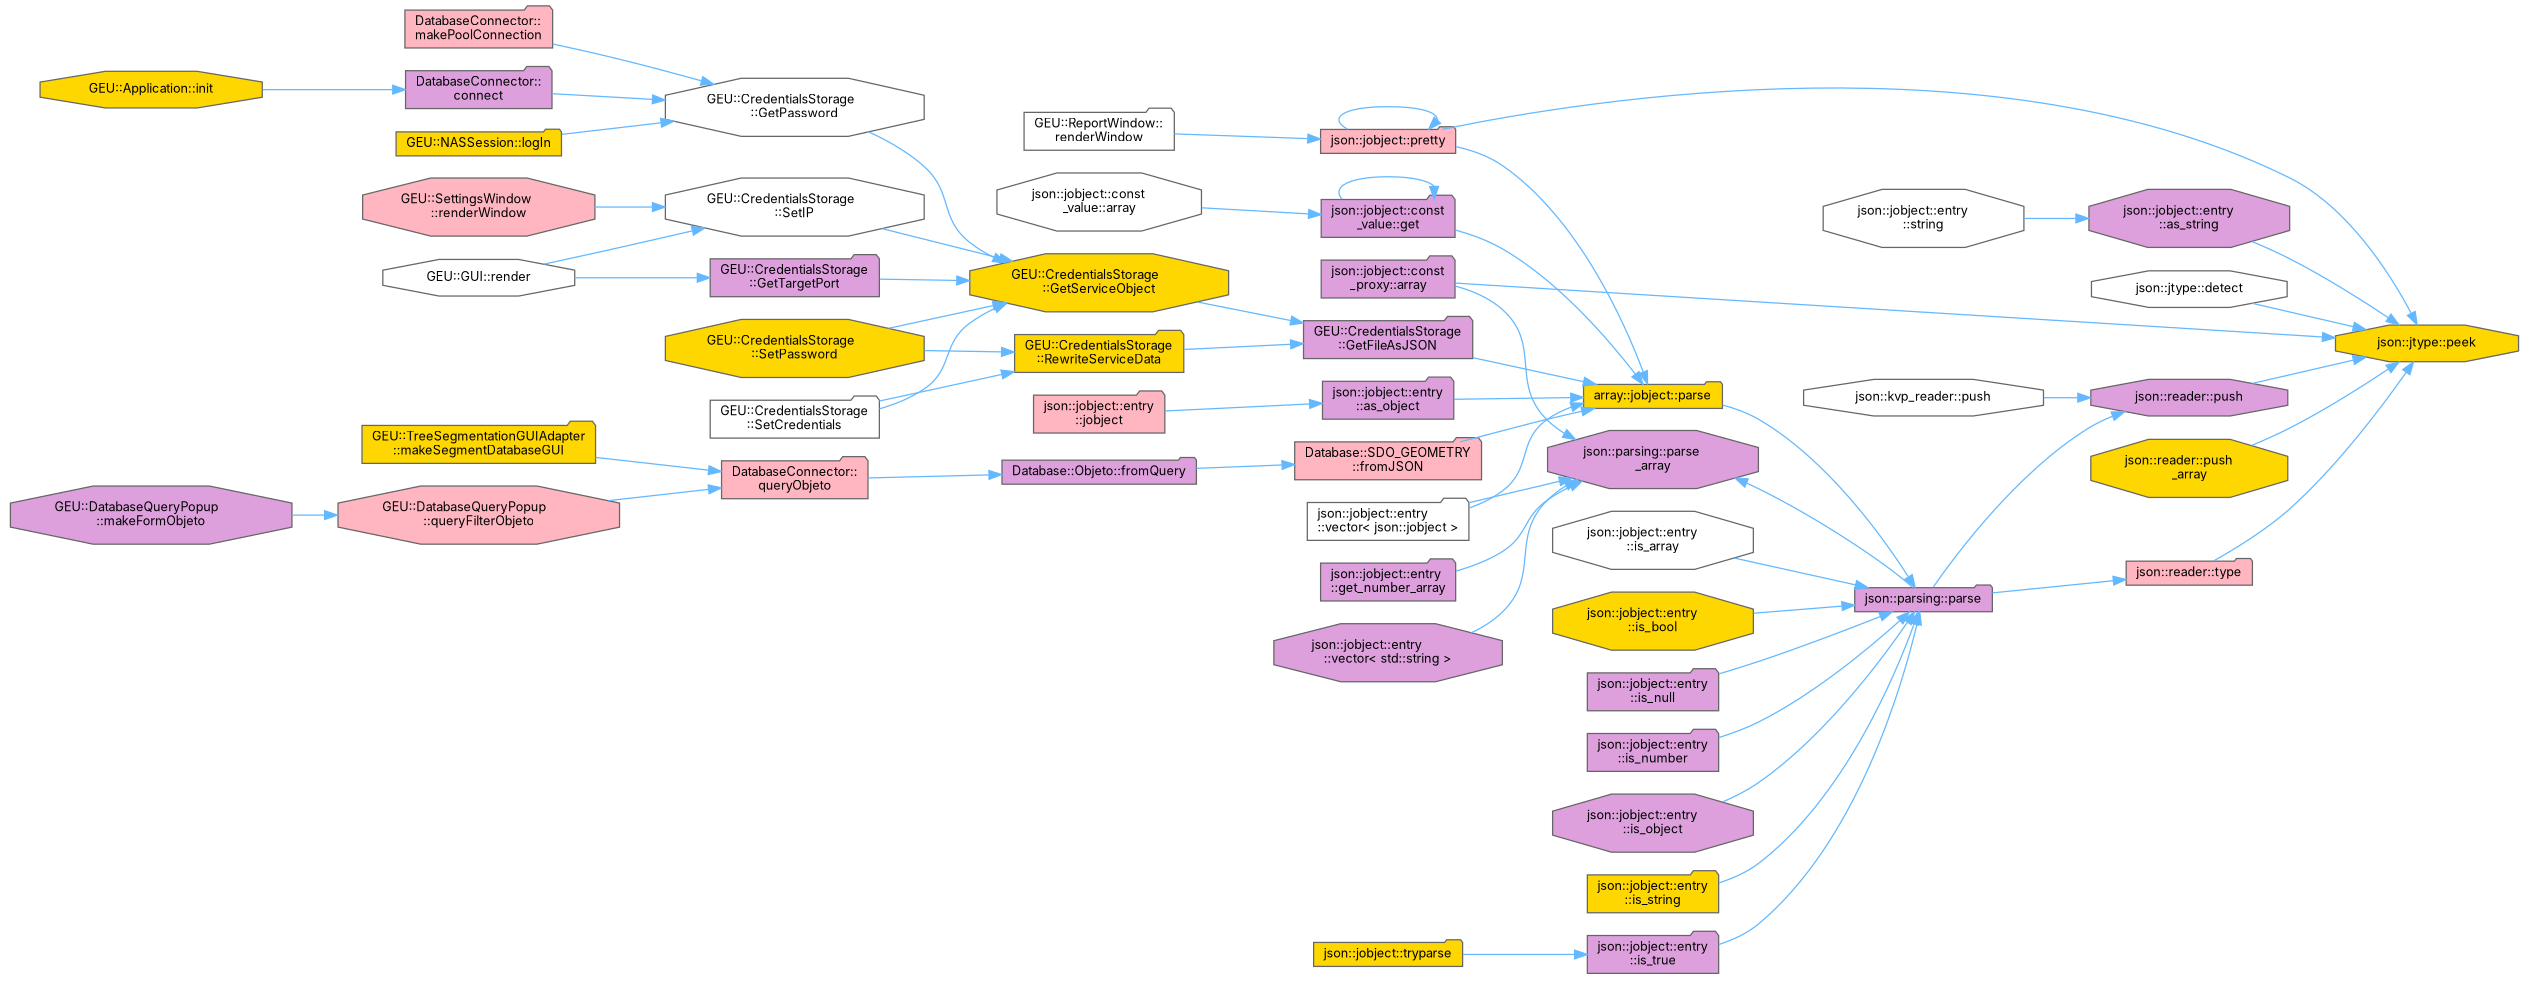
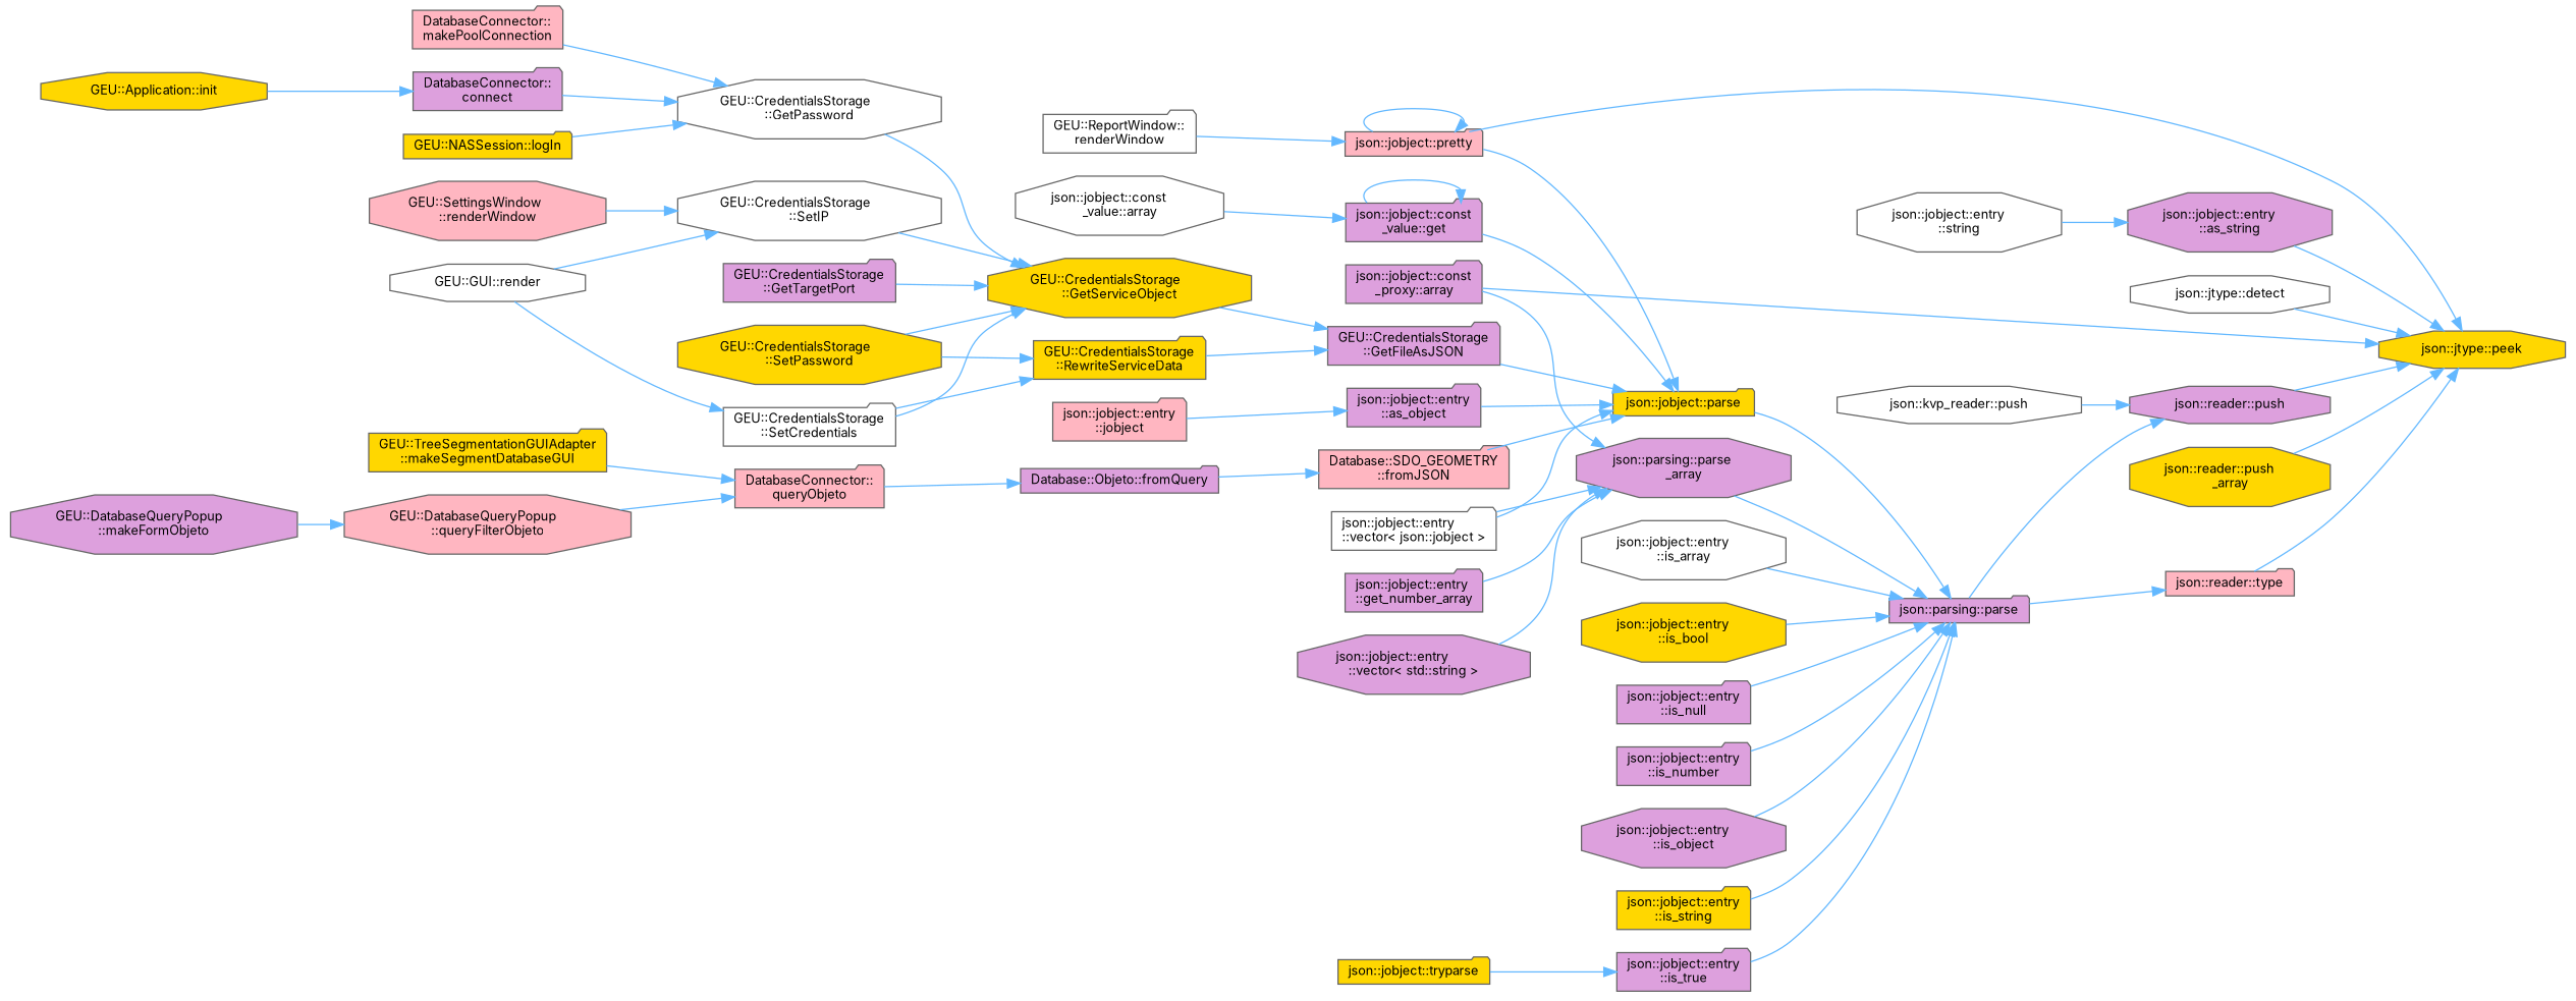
  digraph {
    fontname=Inter
    rankdir=RL
    node [color=grey40 fillcolor=plum fontname=Inter fontsize=10 shape=folder style=filled]
    edge [color=steelblue1 dir=back fontname=Inter fontsize=10 labelfontname=Helvetica labelfontsize=10 style=solid]
    n1 [color=gray40 fillcolor=gold fontcolor=black height=0.2 label="json::jtype::peek" shape=octagon width=0.4]
    n2 [height=0.2 label="json::jobject::const\l_proxy::array" width=0.4]
    n3 [height=0.2 label="json::jobject::entry\l::as_string" shape=octagon width=0.4]
    n4 [fillcolor=white height=0.2 label="json::jtype::detect" shape=octagon width=0.4]
    n5 [fillcolor=lightpink height=0.2 label="json::jobject::pretty" width=0.4]
    n6 [height=0.2 label="json::reader::push" shape=octagon width=0.4]
    n7 [fillcolor=gold height=0.2 label="json::reader::push\l_array" shape=octagon width=0.4]
    n8 [fillcolor=lightpink height=0.2 label="json::reader::type" width=0.4]
    n9 [fillcolor=white height=0.2 label="json::jobject::entry\l::string" shape=octagon width=0.4]
    n10 [fillcolor=white height=0.2 label="GEU::ReportWindow::\lrenderWindow" width=0.4]
    n11 [height=0.2 label="json::parsing::parse" width=0.4]
    n12 [fillcolor=white height=0.2 label="json::kvp_reader::push" shape=octagon width=0.4]
    n13 [fillcolor=white height=0.2 label="json::jobject::entry\l::is_array" shape=octagon width=0.4]
    n14 [fillcolor=gold height=0.2 label="json::jobject::entry\l::is_bool" shape=octagon width=0.4]
    n15 [height=0.2 label="json::jobject::entry\l::is_null" width=0.4]
    n16 [height=0.2 label="json::jobject::entry\l::is_number" width=0.4]
    n17 [height=0.2 label="json::jobject::entry\l::is_object" shape=octagon width=0.4]
    n18 [fillcolor=gold height=0.2 label="json::jobject::entry\l::is_string" width=0.4]
    n19 [height=0.2 label="json::jobject::entry\l::is_true" width=0.4]
-   n20 [fillcolor=gold height=0.2 label="array::jobject::parse" width=0.4]
+   n20 [fillcolor=gold height=0.2 label="json::jobject::parse" width=0.4]
    n21 [height=0.2 label="json::parsing::parse\l_array" shape=octagon width=0.4]
    n22 [fillcolor=gold height=0.2 label="json::jobject::tryparse" width=0.4]
    n23 [height=0.2 label="json::jobject::entry\l::as_object" width=0.4]
    n24 [fillcolor=lightpink height=0.2 label="Database::SDO_GEOMETRY\l::fromJSON" width=0.4]
    n25 [height=0.2 label="json::jobject::const\l_value::get" width=0.4]
    n26 [height=0.2 label="GEU::CredentialsStorage\l::GetFileAsJSON" width=0.4]
    n27 [fillcolor=white height=0.2 label="json::jobject::entry\l::vector\< json::jobject \>" width=0.4]
    n28 [height=0.2 label="json::jobject::entry\l::get_number_array" width=0.4]
    n29 [height=0.2 label="json::jobject::entry\l::vector\< std::string \>" shape=octagon width=0.4]
    n30 [fillcolor=white height=0.2 label="json::jobject::const\l_value::array" shape=octagon width=0.4]
    n31 [fillcolor=lightpink height=0.2 label="json::jobject::entry\l::jobject" width=0.4]
    n32 [height=0.2 label="Database::Objeto::fromQuery" width=0.4]
    n33 [fillcolor=gold height=0.2 label="GEU::CredentialsStorage\l::GetServiceObject" shape=octagon width=0.4]
    n34 [fillcolor=gold height=0.2 label="GEU::CredentialsStorage\l::RewriteServiceData" width=0.4]
    n35 [fillcolor=lightpink height=0.2 label="DatabaseConnector::\lqueryObjeto" width=0.4]
    n36 [fillcolor=gold height=0.2 label="GEU::TreeSegmentationGUIAdapter\l::makeSegmentDatabaseGUI" width=0.4]
    n37 [fillcolor=lightpink height=0.2 label="GEU::DatabaseQueryPopup\l::queryFilterObjeto" shape=octagon width=0.4]
    n38 [height=0.2 label="GEU::DatabaseQueryPopup\l::makeFormObjeto" shape=octagon width=0.4]
    n39 [fillcolor=white height=0.2 label="GEU::CredentialsStorage\l::GetPassword" shape=octagon width=0.4]
    n40 [height=0.2 label="GEU::CredentialsStorage\l::GetTargetPort" width=0.4]
    n41 [fillcolor=white height=0.2 label="GEU::CredentialsStorage\l::SetCredentials" width=0.4]
    n42 [fillcolor=white height=0.2 label="GEU::CredentialsStorage\l::SetIP" shape=octagon width=0.4]
    n43 [fillcolor=gold height=0.2 label="GEU::CredentialsStorage\l::SetPassword" shape=octagon width=0.4]
    n44 [height=0.2 label="DatabaseConnector::\lconnect" width=0.4]
    n45 [fillcolor=gold height=0.2 label="GEU::NASSession::logIn" width=0.4]
    n46 [fillcolor=lightpink height=0.2 label="DatabaseConnector::\lmakePoolConnection" width=0.4]
    n47 [fillcolor=white height=0.2 label="GEU::GUI::render" shape=octagon width=0.4]
    n48 [fillcolor=lightpink height=0.2 label="GEU::SettingsWindow\l::renderWindow" shape=octagon width=0.4]
    n49 [fillcolor=gold height=0.2 label="GEU::Application::init" shape=octagon width=0.4]
    n1 -> n2
    n1 -> n3
    n1 -> n4
    n1 -> n5
    n1 -> n6
    n1 -> n7
    n1 -> n8
    n3 -> n9
    n5 -> n5
    n5 -> n10
    n6 -> n11
    n6 -> n12
    n8 -> n11
    n11 -> n13
    n11 -> n14
    n11 -> n15
    n11 -> n16
    n11 -> n17
    n11 -> n18
    n11 -> n19
    n11 -> n20
-   n21 -> n11
+   n11 -> n21
    n19 -> n22
    n20 -> n5
    n20 -> n23
    n20 -> n24
    n20 -> n25
    n20 -> n26
    n20 -> n27
    n21 -> n2
    n21 -> n27
    n21 -> n28
    n21 -> n29
    n23 -> n31
    n24 -> n32
    n25 -> n25
    n25 -> n30
    n26 -> n33
    n26 -> n34
    n32 -> n35
    n33 -> n39
    n33 -> n40
    n33 -> n41
    n33 -> n42
    n33 -> n43
    n34 -> n41
    n34 -> n43
    n35 -> n36
    n35 -> n37
    n37 -> n38
    n39 -> n44
    n39 -> n45
    n39 -> n46
-   n40 -> n47
+   n41 -> n47
    n42 -> n47
    n42 -> n48
    n44 -> n49
  }
